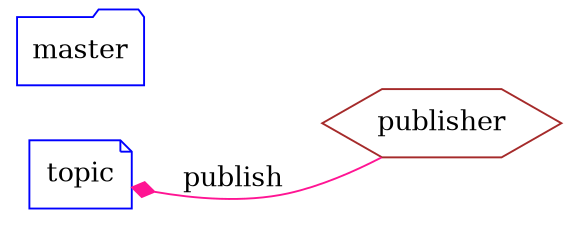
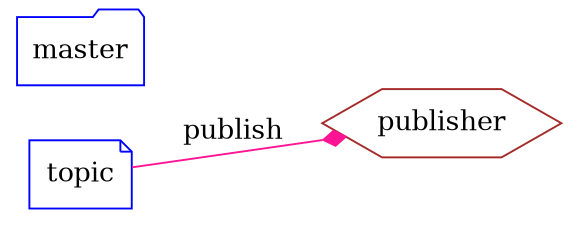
  digraph {
    rankdir=LR
    node [color=blue fillcolor=white style=filled]
    master [shape=folder]
    topic [shape=note]
    publisher [color=brown shape=hexagon]
    subgraph sub_1 {
      rank=same
      master
      topic
    }
    publisher -> master [label=register style=invis]
-   publisher -> topic [arrowhead=diamond color=deeppink label=publish]
+   topic -> publisher [arrowhead=diamond color=deeppink label=publish]
  }
